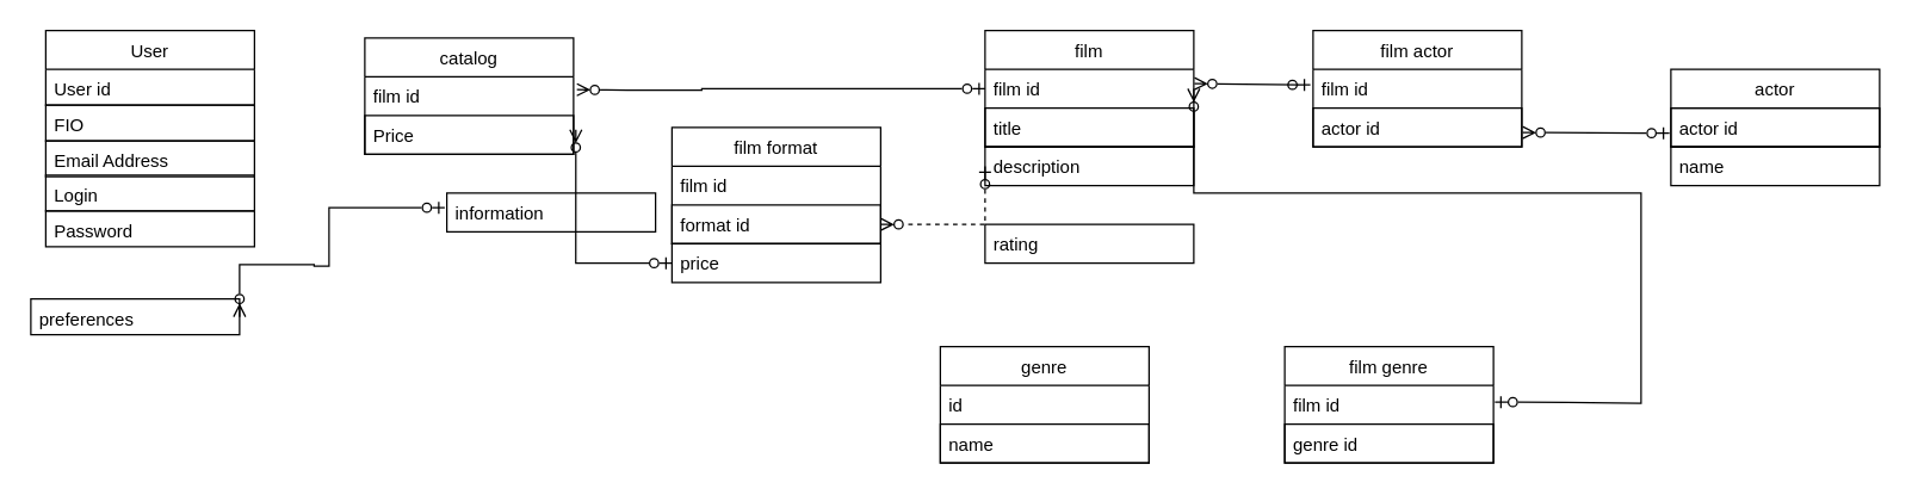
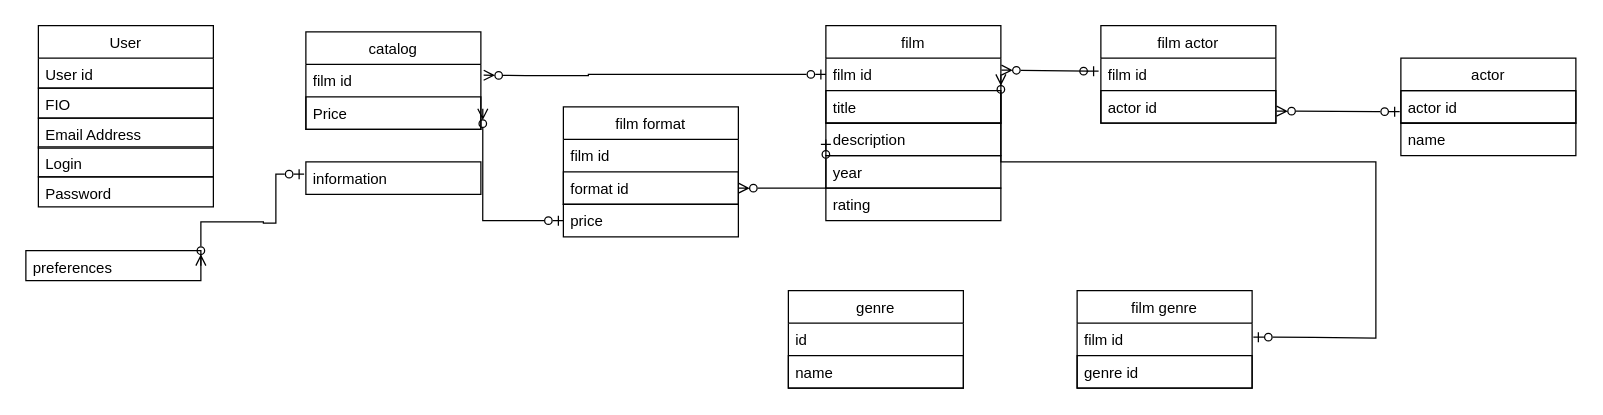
  <mxCell id="0" />
  <mxCell id="1" parent="0" />
  <mxCell id="2" value="catalog" style="swimlane;fontStyle=0;childLayout=stackLayout;horizontal=1;startSize=26;fillColor=none;horizontalStack=0;resizeParent=1;resizeParentMax=0;resizeLast=0;collapsible=1;marginBottom=0;" parent="1" vertex="1"><mxGeometry x="244" y="25" width="140" height="78" as="geometry" /></mxCell>
  <mxCell id="3" value="film id" style="text;strokeColor=none;fillColor=none;align=left;verticalAlign=top;spacingLeft=4;spacingRight=4;overflow=hidden;rotatable=0;points=[[0,0.5],[1,0.5]];portConstraint=eastwest;" parent="2" vertex="1"><mxGeometry y="26" width="140" height="26" as="geometry" /></mxCell>
  <mxCell id="4" value="Price" style="text;strokeColor=default;fillColor=none;align=left;verticalAlign=top;spacingLeft=4;spacingRight=4;overflow=hidden;rotatable=0;points=[[0,0.5],[1,0.5]];portConstraint=eastwest;" parent="2" vertex="1"><mxGeometry y="52" width="140" height="26" as="geometry" /></mxCell>
  <mxCell id="5" style="edgeStyle=orthogonalEdgeStyle;rounded=0;orthogonalLoop=1;jettySize=auto;html=1;exitX=1;exitY=0.5;exitDx=0;exitDy=0;entryX=1;entryY=0.5;entryDx=0;entryDy=0;" parent="1" edge="1"><mxGeometry relative="1" as="geometry"><mxPoint x="1170" y="247" as="targetPoint" /></mxGeometry></mxCell>
  <mxCell id="6" style="edgeStyle=orthogonalEdgeStyle;rounded=0;orthogonalLoop=1;jettySize=auto;html=1;entryX=1.016;entryY=0.334;entryDx=0;entryDy=0;endArrow=ERzeroToMany;endFill=0;startArrow=ERzeroToOne;startFill=0;entryPerimeter=0;exitX=0;exitY=0.5;exitDx=0;exitDy=0;" parent="1" source="10" target="3" edge="1"><mxGeometry relative="1" as="geometry"><mxPoint x="470" y="59" as="sourcePoint" /><Array as="points"><mxPoint x="470" y="59" /><mxPoint x="420" y="60" /><mxPoint x="420" y="85" /></Array></mxGeometry></mxCell>
  <mxCell id="7" value="Password" style="text;strokeColor=default;fillColor=none;align=left;verticalAlign=top;spacingLeft=4;spacingRight=4;overflow=hidden;rotatable=0;points=[[0,0.5],[1,0.5]];portConstraint=eastwest;" parent="1" vertex="1"><mxGeometry x="30" y="141" width="140" height="24" as="geometry" /></mxCell>
- <mxCell id="8" value="information" style="text;strokeColor=default;fillColor=none;align=left;verticalAlign=top;spacingLeft=4;spacingRight=4;overflow=hidden;rotatable=0;points=[[0,0.5],[1,0.5]];portConstraint=eastwest;" parent="1" vertex="1"><mxGeometry x="299" y="129" width="140" height="26" as="geometry" /></mxCell>
+ <mxCell id="8" value="information" style="text;strokeColor=default;fillColor=none;align=left;verticalAlign=top;spacingLeft=4;spacingRight=4;overflow=hidden;rotatable=0;points=[[0,0.5],[1,0.5]];portConstraint=eastwest;" parent="1" vertex="1"><mxGeometry x="244" y="129" width="140" height="26" as="geometry" /></mxCell>
  <mxCell id="9" value="film" style="swimlane;fontStyle=0;childLayout=stackLayout;horizontal=1;startSize=26;fillColor=none;horizontalStack=0;resizeParent=1;resizeParentMax=0;resizeLast=0;collapsible=1;marginBottom=0;" parent="1" vertex="1"><mxGeometry x="660" y="20" width="140" height="78" as="geometry" /></mxCell>
  <mxCell id="10" value="film id" style="text;strokeColor=none;fillColor=none;align=left;verticalAlign=top;spacingLeft=4;spacingRight=4;overflow=hidden;rotatable=0;points=[[0,0.5],[1,0.5]];portConstraint=eastwest;" parent="9" vertex="1"><mxGeometry y="26" width="140" height="26" as="geometry" /></mxCell>
  <mxCell id="11" value="title" style="text;strokeColor=default;fillColor=none;align=left;verticalAlign=top;spacingLeft=4;spacingRight=4;overflow=hidden;rotatable=0;points=[[0,0.5],[1,0.5]];portConstraint=eastwest;" parent="9" vertex="1"><mxGeometry y="52" width="140" height="26" as="geometry" /></mxCell>
  <mxCell id="12" value="description" style="text;strokeColor=default;fillColor=none;align=left;verticalAlign=top;spacingLeft=4;spacingRight=4;overflow=hidden;rotatable=0;points=[[0,0.5],[1,0.5]];portConstraint=eastwest;" parent="1" vertex="1"><mxGeometry x="660" y="98" width="140" height="26" as="geometry" /></mxCell>
+ <mxCell id="13" value="year" style="text;strokeColor=default;fillColor=none;align=left;verticalAlign=top;spacingLeft=4;spacingRight=4;overflow=hidden;rotatable=0;points=[[0,0.5],[1,0.5]];portConstraint=eastwest;" parent="1" vertex="1"><mxGeometry x="660" y="124" width="140" height="26" as="geometry" /></mxCell>
  <mxCell id="14" value="rating" style="text;strokeColor=default;fillColor=none;align=left;verticalAlign=top;spacingLeft=4;spacingRight=4;overflow=hidden;rotatable=0;points=[[0,0.5],[1,0.5]];portConstraint=eastwest;" parent="1" vertex="1"><mxGeometry x="660" y="150" width="140" height="26" as="geometry" /></mxCell>
  <mxCell id="15" value="film actor" style="swimlane;fontStyle=0;childLayout=stackLayout;horizontal=1;startSize=26;fillColor=none;horizontalStack=0;resizeParent=1;resizeParentMax=0;resizeLast=0;collapsible=1;marginBottom=0;" parent="1" vertex="1"><mxGeometry x="880" y="20" width="140" height="78" as="geometry" /></mxCell>
  <mxCell id="16" value="film id" style="text;strokeColor=none;fillColor=none;align=left;verticalAlign=top;spacingLeft=4;spacingRight=4;overflow=hidden;rotatable=0;points=[[0,0.5],[1,0.5]];portConstraint=eastwest;" parent="15" vertex="1"><mxGeometry y="26" width="140" height="26" as="geometry" /></mxCell>
  <mxCell id="17" value="actor id" style="text;strokeColor=default;fillColor=none;align=left;verticalAlign=top;spacingLeft=4;spacingRight=4;overflow=hidden;rotatable=0;points=[[0,0.5],[1,0.5]];portConstraint=eastwest;" parent="15" vertex="1"><mxGeometry y="52" width="140" height="26" as="geometry" /></mxCell>
  <mxCell id="18" value="actor" style="swimlane;fontStyle=0;childLayout=stackLayout;horizontal=1;startSize=26;fillColor=none;horizontalStack=0;resizeParent=1;resizeParentMax=0;resizeLast=0;collapsible=1;marginBottom=0;" parent="1" vertex="1"><mxGeometry x="1120" y="46" width="140" height="52" as="geometry" /></mxCell>
  <mxCell id="19" value="actor id" style="text;strokeColor=default;fillColor=none;align=left;verticalAlign=top;spacingLeft=4;spacingRight=4;overflow=hidden;rotatable=0;points=[[0,0.5],[1,0.5]];portConstraint=eastwest;" parent="18" vertex="1"><mxGeometry y="26" width="140" height="26" as="geometry" /></mxCell>
  <mxCell id="20" value="name" style="text;strokeColor=default;fillColor=none;align=left;verticalAlign=top;spacingLeft=4;spacingRight=4;overflow=hidden;rotatable=0;points=[[0,0.5],[1,0.5]];portConstraint=eastwest;" parent="1" vertex="1"><mxGeometry x="1120" y="98" width="140" height="26" as="geometry" /></mxCell>
  <mxCell id="21" value="genre" style="swimlane;fontStyle=0;childLayout=stackLayout;horizontal=1;startSize=26;fillColor=none;horizontalStack=0;resizeParent=1;resizeParentMax=0;resizeLast=0;collapsible=1;marginBottom=0;" parent="1" vertex="1"><mxGeometry x="630" y="232" width="140" height="78" as="geometry" /></mxCell>
  <mxCell id="22" value="id" style="text;strokeColor=none;fillColor=none;align=left;verticalAlign=top;spacingLeft=4;spacingRight=4;overflow=hidden;rotatable=0;points=[[0,0.5],[1,0.5]];portConstraint=eastwest;" parent="21" vertex="1"><mxGeometry y="26" width="140" height="26" as="geometry" /></mxCell>
  <mxCell id="23" value="name" style="text;strokeColor=default;fillColor=none;align=left;verticalAlign=top;spacingLeft=4;spacingRight=4;overflow=hidden;rotatable=0;points=[[0,0.5],[1,0.5]];portConstraint=eastwest;" parent="21" vertex="1"><mxGeometry y="52" width="140" height="26" as="geometry" /></mxCell>
  <mxCell id="24" value="film genre" style="swimlane;fontStyle=0;childLayout=stackLayout;horizontal=1;startSize=26;fillColor=none;horizontalStack=0;resizeParent=1;resizeParentMax=0;resizeLast=0;collapsible=1;marginBottom=0;" parent="1" vertex="1"><mxGeometry x="861" y="232" width="140" height="78" as="geometry" /></mxCell>
  <mxCell id="25" value="film id" style="text;strokeColor=none;fillColor=none;align=left;verticalAlign=top;spacingLeft=4;spacingRight=4;overflow=hidden;rotatable=0;points=[[0,0.5],[1,0.5]];portConstraint=eastwest;" parent="24" vertex="1"><mxGeometry y="26" width="140" height="26" as="geometry" /></mxCell>
  <mxCell id="26" value="genre id" style="text;strokeColor=default;fillColor=none;align=left;verticalAlign=top;spacingLeft=4;spacingRight=4;overflow=hidden;rotatable=0;points=[[0,0.5],[1,0.5]];portConstraint=eastwest;" parent="24" vertex="1"><mxGeometry y="52" width="140" height="26" as="geometry" /></mxCell>
  <mxCell id="27" style="edgeStyle=orthogonalEdgeStyle;rounded=0;orthogonalLoop=1;jettySize=auto;html=1;endArrow=ERzeroToMany;endFill=0;startArrow=ERzeroToOne;startFill=0;entryX=1.003;entryY=0.368;entryDx=0;entryDy=0;entryPerimeter=0;exitX=-0.013;exitY=0.4;exitDx=0;exitDy=0;exitPerimeter=0;" parent="1" source="16" target="10" edge="1"><mxGeometry relative="1" as="geometry"><mxPoint x="880" y="150" as="sourcePoint" /><mxPoint x="815" y="216.97" as="targetPoint" /><Array as="points"><mxPoint x="870" y="56" /><mxPoint x="815" y="56" /></Array></mxGeometry></mxCell>
  <mxCell id="28" style="edgeStyle=orthogonalEdgeStyle;rounded=0;orthogonalLoop=1;jettySize=auto;html=1;endArrow=ERzeroToMany;endFill=0;startArrow=ERzeroToOne;startFill=0;entryX=1.004;entryY=0.631;entryDx=0;entryDy=0;entryPerimeter=0;exitX=-0.007;exitY=0.646;exitDx=0;exitDy=0;exitPerimeter=0;" parent="1" source="19" target="17" edge="1"><mxGeometry relative="1" as="geometry"><mxPoint x="1107.76" y="89.4" as="sourcePoint" /><mxPoint x="1030" y="88.568" as="targetPoint" /><Array as="points"><mxPoint x="1100" y="89" /></Array></mxGeometry></mxCell>
  <mxCell id="29" style="edgeStyle=orthogonalEdgeStyle;rounded=0;orthogonalLoop=1;jettySize=auto;html=1;endArrow=ERzeroToMany;endFill=0;startArrow=ERzeroToOne;startFill=0;exitX=1.007;exitY=0.433;exitDx=0;exitDy=0;exitPerimeter=0;entryX=1;entryY=0.5;entryDx=0;entryDy=0;" parent="1" source="25" target="10" edge="1"><mxGeometry relative="1" as="geometry"><mxPoint x="1050" y="280" as="sourcePoint" /><mxPoint x="840" y="70" as="targetPoint" /><Array as="points"><mxPoint x="1050" y="269" /><mxPoint x="1100" y="270" /><mxPoint x="1100" y="129" /><mxPoint x="800" y="129" /></Array></mxGeometry></mxCell>
  <mxCell id="30" value="film format" style="swimlane;fontStyle=0;childLayout=stackLayout;horizontal=1;startSize=26;fillColor=none;horizontalStack=0;resizeParent=1;resizeParentMax=0;resizeLast=0;collapsible=1;marginBottom=0;" parent="1" vertex="1"><mxGeometry x="450" y="85" width="140" height="78" as="geometry" /></mxCell>
  <mxCell id="31" value="film id" style="text;strokeColor=none;fillColor=none;align=left;verticalAlign=top;spacingLeft=4;spacingRight=4;overflow=hidden;rotatable=0;points=[[0,0.5],[1,0.5]];portConstraint=eastwest;" parent="30" vertex="1"><mxGeometry y="26" width="140" height="26" as="geometry" /></mxCell>
  <mxCell id="32" value="format id" style="text;strokeColor=default;fillColor=none;align=left;verticalAlign=top;spacingLeft=4;spacingRight=4;overflow=hidden;rotatable=0;points=[[0,0.5],[1,0.5]];portConstraint=eastwest;" parent="30" vertex="1"><mxGeometry y="52" width="140" height="26" as="geometry" /></mxCell>
  <mxCell id="33" value="price" style="text;strokeColor=default;fillColor=none;align=left;verticalAlign=top;spacingLeft=4;spacingRight=4;overflow=hidden;rotatable=0;points=[[0,0.5],[1,0.5]];portConstraint=eastwest;" parent="1" vertex="1"><mxGeometry x="450" y="163" width="140" height="26" as="geometry" /></mxCell>
- <mxCell id="34" style="edgeStyle=orthogonalEdgeStyle;rounded=0;orthogonalLoop=1;jettySize=auto;html=1;endArrow=ERzeroToMany;endFill=0;startArrow=ERzeroToOne;startFill=0;entryX=1;entryY=0.5;entryDx=0;entryDy=0;exitX=0;exitY=0.5;exitDx=0;exitDy=0;dashed=1;" parent="1" source="12" target="32" edge="1"><mxGeometry relative="1" as="geometry"><mxPoint x="677.76" y="150.83" as="sourcePoint" /><mxPoint x="600" y="149.998" as="targetPoint" /><Array as="points"><mxPoint x="660" y="150" /></Array></mxGeometry></mxCell>
+ <mxCell id="34" style="edgeStyle=orthogonalEdgeStyle;rounded=0;orthogonalLoop=1;jettySize=auto;html=1;endArrow=ERzeroToMany;endFill=0;startArrow=ERzeroToOne;startFill=0;entryX=1;entryY=0.5;entryDx=0;entryDy=0;exitX=0;exitY=0.5;exitDx=0;exitDy=0;" parent="1" source="12" target="32" edge="1"><mxGeometry relative="1" as="geometry"><mxPoint x="677.76" y="150.83" as="sourcePoint" /><mxPoint x="600" y="149.998" as="targetPoint" /><Array as="points"><mxPoint x="660" y="150" /></Array></mxGeometry></mxCell>
  <mxCell id="35" style="edgeStyle=orthogonalEdgeStyle;rounded=0;orthogonalLoop=1;jettySize=auto;html=1;endArrow=ERzeroToMany;endFill=0;startArrow=ERzeroToOne;startFill=0;entryX=1.011;entryY=0.363;entryDx=0;entryDy=0;entryPerimeter=0;exitX=0;exitY=0.5;exitDx=0;exitDy=0;" parent="1" source="33" target="4" edge="1"><mxGeometry relative="1" as="geometry"><mxPoint x="446.76" y="189.83" as="sourcePoint" /><mxPoint x="369" y="188.998" as="targetPoint" /><Array as="points"><mxPoint x="386" y="176" /></Array></mxGeometry></mxCell>
  <mxCell id="36" value="preferences" style="text;strokeColor=default;fillColor=none;align=left;verticalAlign=top;spacingLeft=4;spacingRight=4;overflow=hidden;rotatable=0;points=[[0,0.5],[1,0.5]];portConstraint=eastwest;" parent="1" vertex="1"><mxGeometry x="20" y="200" width="140" height="24" as="geometry" /></mxCell>
  <mxCell id="37" value="User" style="swimlane;fontStyle=0;childLayout=stackLayout;horizontal=1;startSize=26;fillColor=none;horizontalStack=0;resizeParent=1;resizeParentMax=0;resizeLast=0;collapsible=1;marginBottom=0;" parent="1" vertex="1"><mxGeometry x="30" y="20" width="140" height="50" as="geometry" /></mxCell>
  <mxCell id="38" value="User id" style="text;strokeColor=none;fillColor=none;align=left;verticalAlign=top;spacingLeft=4;spacingRight=4;overflow=hidden;rotatable=0;points=[[0,0.5],[1,0.5]];portConstraint=eastwest;" parent="37" vertex="1"><mxGeometry y="26" width="140" height="24" as="geometry" /></mxCell>
  <mxCell id="39" value="FIO" style="text;strokeColor=default;fillColor=none;align=left;verticalAlign=top;spacingLeft=4;spacingRight=4;overflow=hidden;rotatable=0;points=[[0,0.5],[1,0.5]];portConstraint=eastwest;" parent="1" vertex="1"><mxGeometry x="30" y="70" width="140" height="24" as="geometry" /></mxCell>
  <mxCell id="40" value="Email Address" style="text;strokeColor=default;fillColor=none;align=left;verticalAlign=top;spacingLeft=4;spacingRight=4;overflow=hidden;rotatable=0;points=[[0,0.5],[1,0.5]];portConstraint=eastwest;" parent="1" vertex="1"><mxGeometry x="30" y="94" width="140" height="24" as="geometry" /></mxCell>
  <mxCell id="41" value="Login" style="text;strokeColor=default;fillColor=none;align=left;verticalAlign=top;spacingLeft=4;spacingRight=4;overflow=hidden;rotatable=0;points=[[0,0.5],[1,0.5]];portConstraint=eastwest;" parent="1" vertex="1"><mxGeometry x="30" y="117" width="140" height="24" as="geometry" /></mxCell>
  <mxCell id="42" style="edgeStyle=orthogonalEdgeStyle;rounded=0;orthogonalLoop=1;jettySize=auto;html=1;endArrow=ERzeroToMany;endFill=0;startArrow=ERzeroToOne;startFill=0;entryX=1;entryY=0.5;entryDx=0;entryDy=0;exitX=-0.01;exitY=0.377;exitDx=0;exitDy=0;exitPerimeter=0;" parent="1" source="8" target="36" edge="1"><mxGeometry relative="1" as="geometry"><mxPoint x="220" y="130" as="sourcePoint" /><mxPoint x="180" y="176.5" as="targetPoint" /><Array as="points"><mxPoint x="220" y="139" /><mxPoint x="220" y="178" /><mxPoint x="210" y="178" /><mxPoint x="210" y="177" /></Array></mxGeometry></mxCell>
